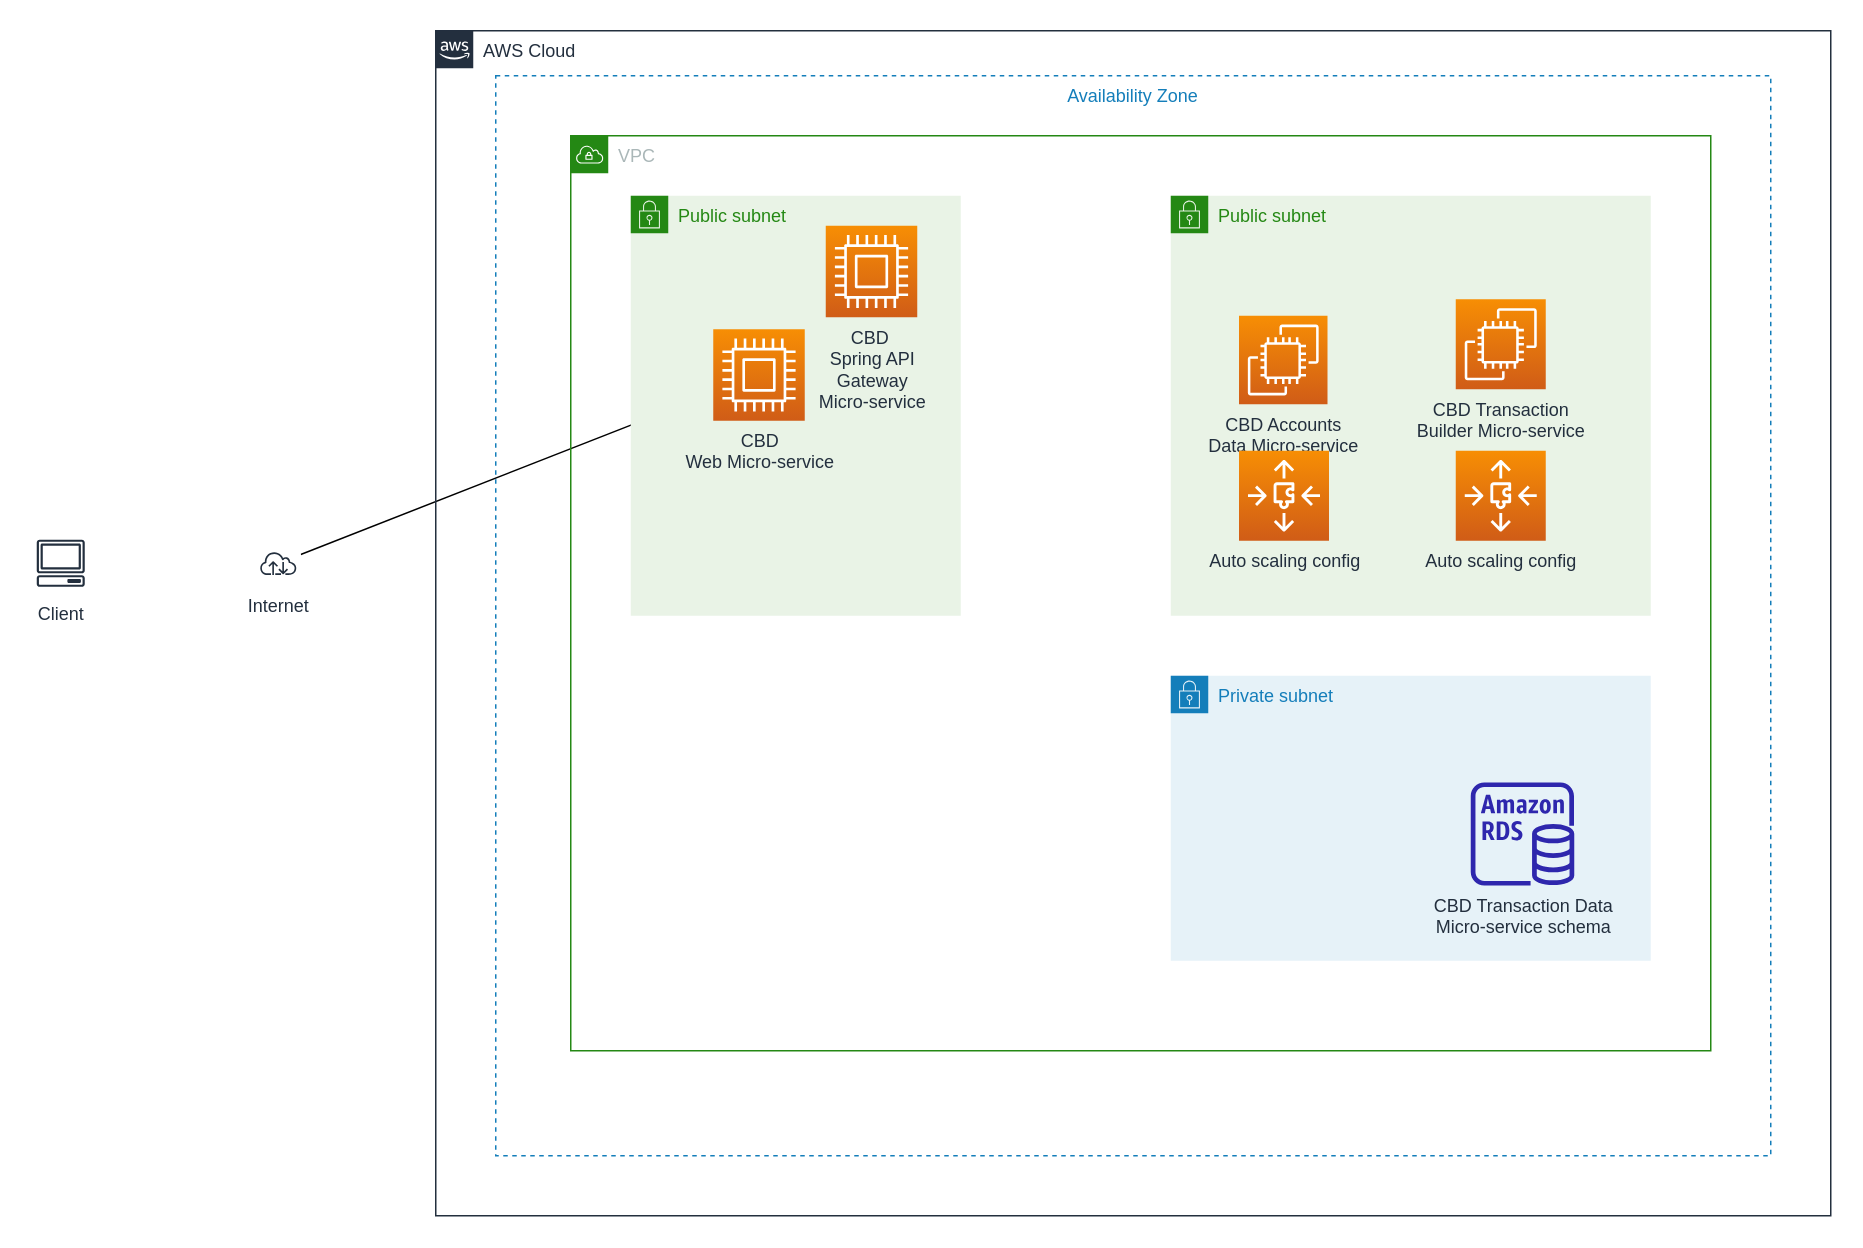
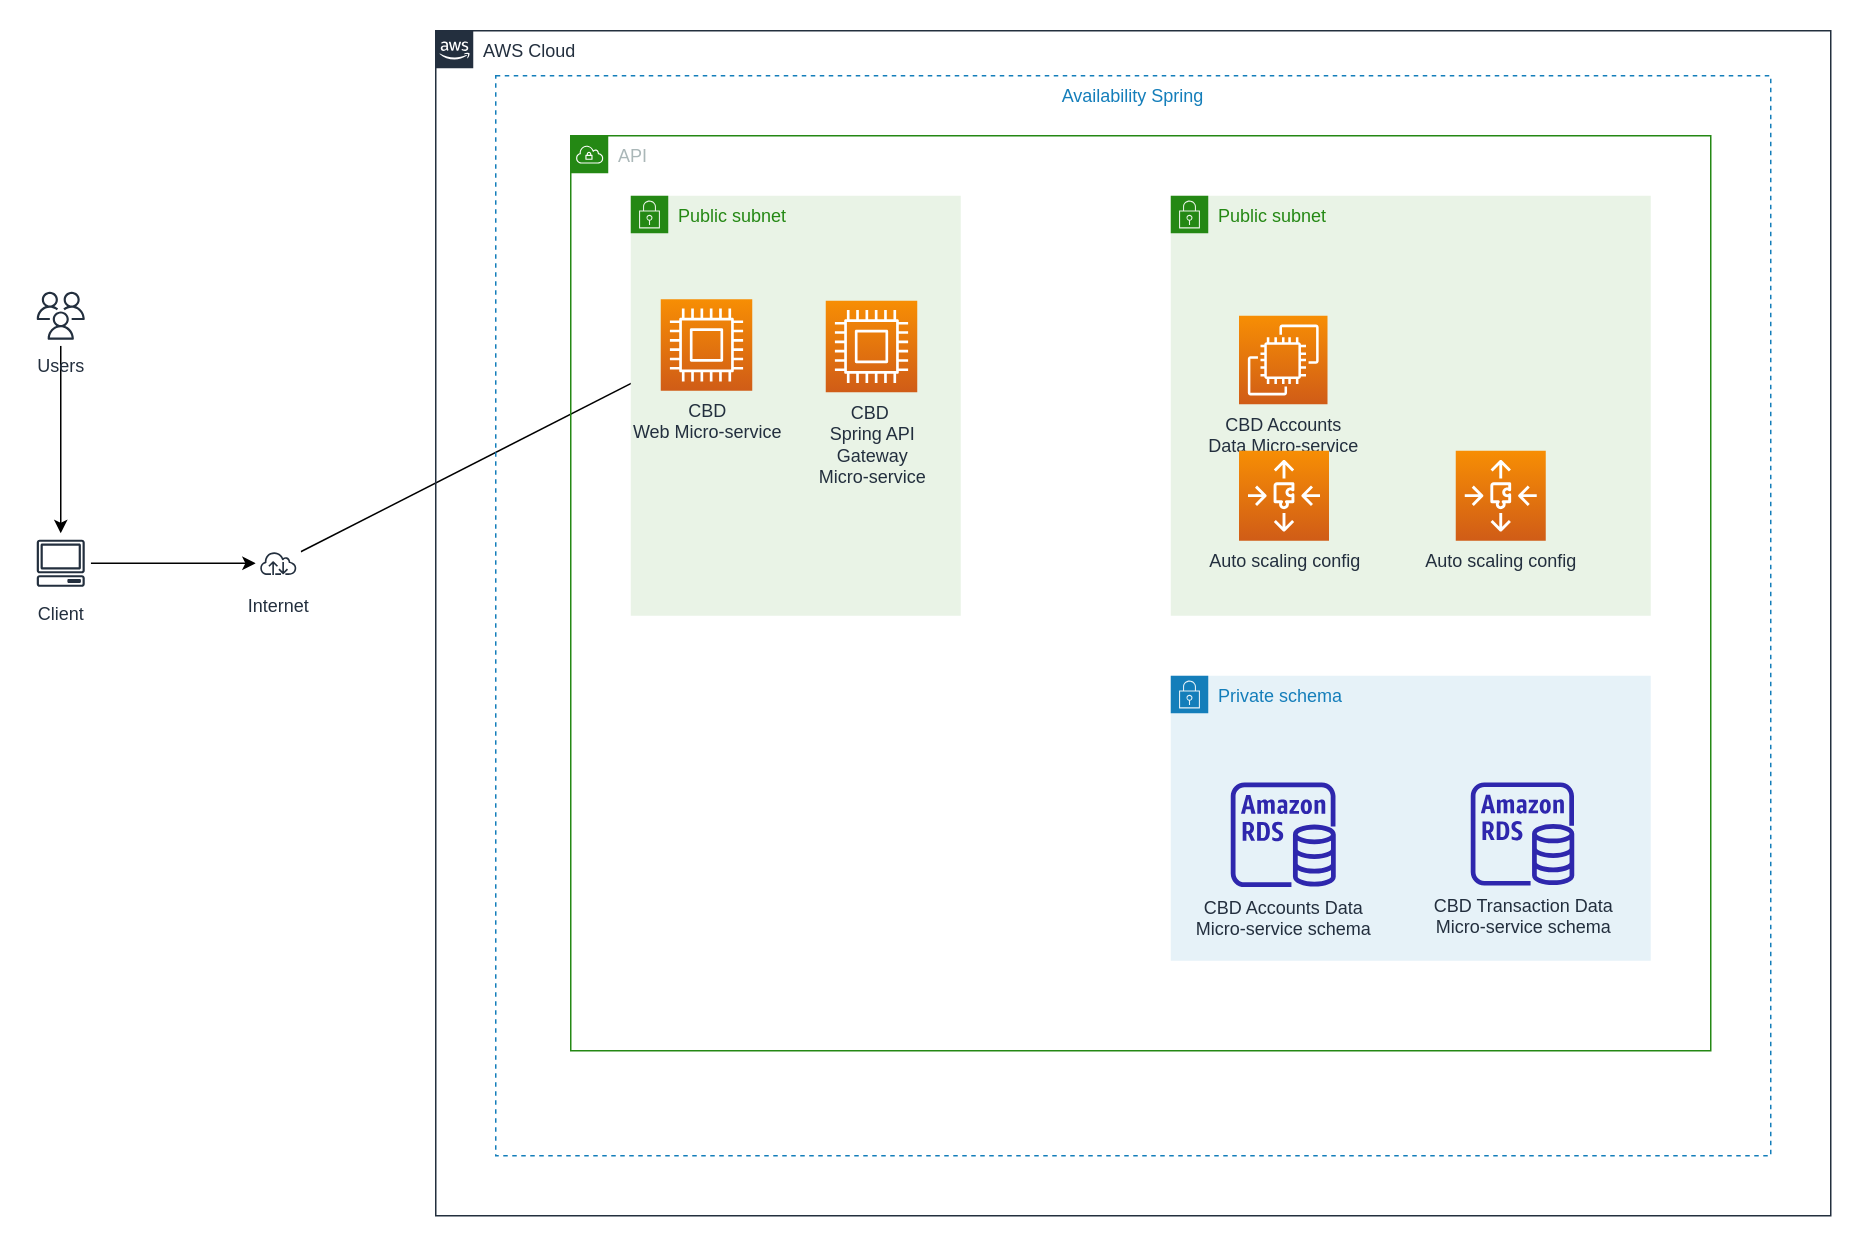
  <mxCell id="0" />
  <mxCell id="1" parent="0" />
+ <mxCell id="2" style="edgeStyle=orthogonalEdgeStyle;rounded=0;orthogonalLoop=1;jettySize=auto;html=1;" edge="1" parent="1" source="3" target="5"><mxGeometry relative="1" as="geometry" /></mxCell>
  <mxCell id="3" value="Client" style="sketch=0;outlineConnect=0;fontColor=#232F3E;gradientColor=none;strokeColor=#232F3E;fillColor=#ffffff;dashed=0;verticalLabelPosition=bottom;verticalAlign=top;align=center;html=1;fontSize=12;fontStyle=0;aspect=fixed;shape=mxgraph.aws4.resourceIcon;resIcon=mxgraph.aws4.client;" vertex="1" parent="1"><mxGeometry x="20" y="355" width="40" height="40" as="geometry" /></mxCell>
  <mxCell id="4" value="" style="edgeStyle=none;rounded=0;orthogonalLoop=1;jettySize=auto;html=1;" edge="1" parent="1" source="5" target="20"><mxGeometry relative="1" as="geometry"><mxPoint x="200" y="305" as="targetPoint" /></mxGeometry></mxCell>
  <mxCell id="5" value="Internet" style="sketch=0;outlineConnect=0;fontColor=#232F3E;gradientColor=none;strokeColor=#232F3E;fillColor=#ffffff;dashed=0;verticalLabelPosition=bottom;verticalAlign=top;align=center;html=1;fontSize=12;fontStyle=0;aspect=fixed;shape=mxgraph.aws4.resourceIcon;resIcon=mxgraph.aws4.internet;" vertex="1" parent="1"><mxGeometry x="170" y="360" width="30" height="30" as="geometry" /></mxCell>
+ <mxCell id="6" value="" style="edgeStyle=orthogonalEdgeStyle;rounded=0;orthogonalLoop=1;jettySize=auto;html=1;" edge="1" parent="1" source="7" target="3"><mxGeometry relative="1" as="geometry" /></mxCell>
+ <mxCell id="7" value="Users" style="sketch=0;outlineConnect=0;fontColor=#232F3E;gradientColor=none;strokeColor=#232F3E;fillColor=#ffffff;dashed=0;verticalLabelPosition=bottom;verticalAlign=top;align=center;html=1;fontSize=12;fontStyle=0;aspect=fixed;shape=mxgraph.aws4.resourceIcon;resIcon=mxgraph.aws4.users;" vertex="1" parent="1"><mxGeometry x="20" y="190" width="40" height="40" as="geometry" /></mxCell>
  <mxCell id="8" value="AWS Cloud" style="points=[[0,0],[0.25,0],[0.5,0],[0.75,0],[1,0],[1,0.25],[1,0.5],[1,0.75],[1,1],[0.75,1],[0.5,1],[0.25,1],[0,1],[0,0.75],[0,0.5],[0,0.25]];outlineConnect=0;gradientColor=none;html=1;whiteSpace=wrap;fontSize=12;fontStyle=0;container=1;pointerEvents=0;collapsible=0;recursiveResize=0;shape=mxgraph.aws4.group;grIcon=mxgraph.aws4.group_aws_cloud_alt;strokeColor=#232F3E;fillColor=none;verticalAlign=top;align=left;spacingLeft=30;fontColor=#232F3E;dashed=0;" vertex="1" parent="1"><mxGeometry x="290" y="20" width="930" height="790" as="geometry" /></mxCell>
  <mxCell id="9" value="Public subnet" style="points=[[0,0],[0.25,0],[0.5,0],[0.75,0],[1,0],[1,0.25],[1,0.5],[1,0.75],[1,1],[0.75,1],[0.5,1],[0.25,1],[0,1],[0,0.75],[0,0.5],[0,0.25]];outlineConnect=0;gradientColor=none;html=1;whiteSpace=wrap;fontSize=12;fontStyle=0;container=1;pointerEvents=0;collapsible=0;recursiveResize=0;shape=mxgraph.aws4.group;grIcon=mxgraph.aws4.group_security_group;grStroke=0;strokeColor=#248814;fillColor=#E9F3E6;verticalAlign=top;align=left;spacingLeft=30;fontColor=#248814;dashed=0;" vertex="1" parent="8"><mxGeometry x="490" y="110" width="320" height="280" as="geometry" /></mxCell>
- <mxCell id="10" value="VPC" style="points=[[0,0],[0.25,0],[0.5,0],[0.75,0],[1,0],[1,0.25],[1,0.5],[1,0.75],[1,1],[0.75,1],[0.5,1],[0.25,1],[0,1],[0,0.75],[0,0.5],[0,0.25]];outlineConnect=0;gradientColor=none;html=1;whiteSpace=wrap;fontSize=12;fontStyle=0;container=1;pointerEvents=0;collapsible=0;recursiveResize=0;shape=mxgraph.aws4.group;grIcon=mxgraph.aws4.group_vpc;strokeColor=#248814;fillColor=none;verticalAlign=top;align=left;spacingLeft=30;fontColor=#AAB7B8;dashed=0;" vertex="1" parent="8"><mxGeometry x="90" y="70" width="760" height="610" as="geometry" /></mxCell>
- <mxCell id="11" value="Availability Zone" style="fillColor=none;strokeColor=#147EBA;dashed=1;verticalAlign=top;fontStyle=0;fontColor=#147EBA;" vertex="1" parent="10"><mxGeometry x="-50" y="-40" width="850" height="720" as="geometry" /></mxCell>
- <mxCell id="12" value="Private subnet" style="points=[[0,0],[0.25,0],[0.5,0],[0.75,0],[1,0],[1,0.25],[1,0.5],[1,0.75],[1,1],[0.75,1],[0.5,1],[0.25,1],[0,1],[0,0.75],[0,0.5],[0,0.25]];outlineConnect=0;gradientColor=none;html=1;whiteSpace=wrap;fontSize=12;fontStyle=0;container=1;pointerEvents=0;collapsible=0;recursiveResize=0;shape=mxgraph.aws4.group;grIcon=mxgraph.aws4.group_security_group;grStroke=0;strokeColor=#147EBA;fillColor=#E6F2F8;verticalAlign=top;align=left;spacingLeft=30;fontColor=#147EBA;dashed=0;" vertex="1" parent="10"><mxGeometry x="400" y="360" width="320" height="190" as="geometry" /></mxCell>
+ <mxCell id="10" value="API" style="points=[[0,0],[0.25,0],[0.5,0],[0.75,0],[1,0],[1,0.25],[1,0.5],[1,0.75],[1,1],[0.75,1],[0.5,1],[0.25,1],[0,1],[0,0.75],[0,0.5],[0,0.25]];outlineConnect=0;gradientColor=none;html=1;whiteSpace=wrap;fontSize=12;fontStyle=0;container=1;pointerEvents=0;collapsible=0;recursiveResize=0;shape=mxgraph.aws4.group;grIcon=mxgraph.aws4.group_vpc;strokeColor=#248814;fillColor=none;verticalAlign=top;align=left;spacingLeft=30;fontColor=#AAB7B8;dashed=0;" vertex="1" parent="8"><mxGeometry x="90" y="70" width="760" height="610" as="geometry" /></mxCell>
+ <mxCell id="11" value="Availability Spring" style="fillColor=none;strokeColor=#147EBA;dashed=1;verticalAlign=top;fontStyle=0;fontColor=#147EBA;" vertex="1" parent="10"><mxGeometry x="-50" y="-40" width="850" height="720" as="geometry" /></mxCell>
+ <mxCell id="12" value="Private schema" style="points=[[0,0],[0.25,0],[0.5,0],[0.75,0],[1,0],[1,0.25],[1,0.5],[1,0.75],[1,1],[0.75,1],[0.5,1],[0.25,1],[0,1],[0,0.75],[0,0.5],[0,0.25]];outlineConnect=0;gradientColor=none;html=1;whiteSpace=wrap;fontSize=12;fontStyle=0;container=1;pointerEvents=0;collapsible=0;recursiveResize=0;shape=mxgraph.aws4.group;grIcon=mxgraph.aws4.group_security_group;grStroke=0;strokeColor=#147EBA;fillColor=#E6F2F8;verticalAlign=top;align=left;spacingLeft=30;fontColor=#147EBA;dashed=0;" vertex="1" parent="10"><mxGeometry x="400" y="360" width="320" height="190" as="geometry" /></mxCell>
  <mxCell id="13" value="CBD Accounts&lt;br&gt;Data Micro-service" style="sketch=0;points=[[0,0,0],[0.25,0,0],[0.5,0,0],[0.75,0,0],[1,0,0],[0,1,0],[0.25,1,0],[0.5,1,0],[0.75,1,0],[1,1,0],[0,0.25,0],[0,0.5,0],[0,0.75,0],[1,0.25,0],[1,0.5,0],[1,0.75,0]];outlineConnect=0;fontColor=#232F3E;gradientColor=#F78E04;gradientDirection=north;fillColor=#D05C17;strokeColor=#ffffff;dashed=0;verticalLabelPosition=bottom;verticalAlign=top;align=center;html=1;fontSize=12;fontStyle=0;aspect=fixed;shape=mxgraph.aws4.resourceIcon;resIcon=mxgraph.aws4.ec2;" vertex="1" parent="10"><mxGeometry x="445.5" y="120" width="59" height="59" as="geometry" /></mxCell>
+ <mxCell id="14" value="CBD Accounts Data&lt;br&gt;Micro-service schema" style="sketch=0;outlineConnect=0;fontColor=#232F3E;gradientColor=none;fillColor=#2E27AD;strokeColor=none;dashed=0;verticalLabelPosition=bottom;verticalAlign=top;align=center;html=1;fontSize=12;fontStyle=0;aspect=fixed;pointerEvents=1;shape=mxgraph.aws4.rds_instance;" vertex="1" parent="10"><mxGeometry x="440" y="431" width="70" height="70" as="geometry" /></mxCell>
  <mxCell id="15" value="CBD Transaction Data&lt;br&gt;Micro-service schema" style="sketch=0;outlineConnect=0;fontColor=#232F3E;gradientColor=none;fillColor=#2E27AD;strokeColor=none;dashed=0;verticalLabelPosition=bottom;verticalAlign=top;align=center;html=1;fontSize=12;fontStyle=0;aspect=fixed;pointerEvents=1;shape=mxgraph.aws4.rds_instance;" vertex="1" parent="10"><mxGeometry x="600" y="431" width="69" height="69" as="geometry" /></mxCell>
  <mxCell id="16" value="Auto scaling config" style="sketch=0;points=[[0,0,0],[0.25,0,0],[0.5,0,0],[0.75,0,0],[1,0,0],[0,1,0],[0.25,1,0],[0.5,1,0],[0.75,1,0],[1,1,0],[0,0.25,0],[0,0.5,0],[0,0.75,0],[1,0.25,0],[1,0.5,0],[1,0.75,0]];outlineConnect=0;fontColor=#232F3E;gradientColor=#F78E04;gradientDirection=north;fillColor=#D05C17;strokeColor=#ffffff;dashed=0;verticalLabelPosition=bottom;verticalAlign=top;align=center;html=1;fontSize=12;fontStyle=0;aspect=fixed;shape=mxgraph.aws4.resourceIcon;resIcon=mxgraph.aws4.auto_scaling3;" vertex="1" parent="10"><mxGeometry x="445.5" y="210" width="60" height="60" as="geometry" /></mxCell>
- <mxCell id="17" value="CBD Transaction&lt;br&gt;Builder Micro-service" style="sketch=0;points=[[0,0,0],[0.25,0,0],[0.5,0,0],[0.75,0,0],[1,0,0],[0,1,0],[0.25,1,0],[0.5,1,0],[0.75,1,0],[1,1,0],[0,0.25,0],[0,0.5,0],[0,0.75,0],[1,0.25,0],[1,0.5,0],[1,0.75,0]];outlineConnect=0;fontColor=#232F3E;gradientColor=#F78E04;gradientDirection=north;fillColor=#D05C17;strokeColor=#ffffff;dashed=0;verticalLabelPosition=bottom;verticalAlign=top;align=center;html=1;fontSize=12;fontStyle=0;aspect=fixed;shape=mxgraph.aws4.resourceIcon;resIcon=mxgraph.aws4.ec2;" vertex="1" parent="10"><mxGeometry x="590" y="109" width="60" height="60" as="geometry" /></mxCell>
  <mxCell id="18" value="Auto scaling config" style="sketch=0;points=[[0,0,0],[0.25,0,0],[0.5,0,0],[0.75,0,0],[1,0,0],[0,1,0],[0.25,1,0],[0.5,1,0],[0.75,1,0],[1,1,0],[0,0.25,0],[0,0.5,0],[0,0.75,0],[1,0.25,0],[1,0.5,0],[1,0.75,0]];outlineConnect=0;fontColor=#232F3E;gradientColor=#F78E04;gradientDirection=north;fillColor=#D05C17;strokeColor=#ffffff;dashed=0;verticalLabelPosition=bottom;verticalAlign=top;align=center;html=1;fontSize=12;fontStyle=0;aspect=fixed;shape=mxgraph.aws4.resourceIcon;resIcon=mxgraph.aws4.auto_scaling3;" vertex="1" parent="10"><mxGeometry x="590" y="210" width="60" height="60" as="geometry" /></mxCell>
  <mxCell id="19" value="Public subnet" style="points=[[0,0],[0.25,0],[0.5,0],[0.75,0],[1,0],[1,0.25],[1,0.5],[1,0.75],[1,1],[0.75,1],[0.5,1],[0.25,1],[0,1],[0,0.75],[0,0.5],[0,0.25]];outlineConnect=0;gradientColor=none;html=1;whiteSpace=wrap;fontSize=12;fontStyle=0;container=1;pointerEvents=0;collapsible=0;recursiveResize=0;shape=mxgraph.aws4.group;grIcon=mxgraph.aws4.group_security_group;grStroke=0;strokeColor=#248814;fillColor=#E9F3E6;verticalAlign=top;align=left;spacingLeft=30;fontColor=#248814;dashed=0;" vertex="1" parent="10"><mxGeometry x="40" y="40" width="220" height="280" as="geometry" /></mxCell>
- <mxCell id="20" value="CBD&lt;br&gt;Web Micro-service" style="sketch=0;points=[[0,0,0],[0.25,0,0],[0.5,0,0],[0.75,0,0],[1,0,0],[0,1,0],[0.25,1,0],[0.5,1,0],[0.75,1,0],[1,1,0],[0,0.25,0],[0,0.5,0],[0,0.75,0],[1,0.25,0],[1,0.5,0],[1,0.75,0]];outlineConnect=0;fontColor=#232F3E;gradientColor=#F78E04;gradientDirection=north;fillColor=#D05C17;strokeColor=#ffffff;dashed=0;verticalLabelPosition=bottom;verticalAlign=top;align=center;html=1;fontSize=12;fontStyle=0;aspect=fixed;shape=mxgraph.aws4.resourceIcon;resIcon=mxgraph.aws4.compute;" vertex="1" parent="19"><mxGeometry x="55" y="89" width="61" height="61" as="geometry" /></mxCell>
- <mxCell id="21" value="CBD&amp;nbsp;&lt;br&gt;Spring API&lt;br&gt;Gateway&lt;br&gt;Micro-service" style="sketch=0;points=[[0,0,0],[0.25,0,0],[0.5,0,0],[0.75,0,0],[1,0,0],[0,1,0],[0.25,1,0],[0.5,1,0],[0.75,1,0],[1,1,0],[0,0.25,0],[0,0.5,0],[0,0.75,0],[1,0.25,0],[1,0.5,0],[1,0.75,0]];outlineConnect=0;fontColor=#232F3E;gradientColor=#F78E04;gradientDirection=north;fillColor=#D05C17;strokeColor=#ffffff;dashed=0;verticalLabelPosition=bottom;verticalAlign=top;align=center;html=1;fontSize=12;fontStyle=0;aspect=fixed;shape=mxgraph.aws4.resourceIcon;resIcon=mxgraph.aws4.compute;" vertex="1" parent="10"><mxGeometry x="170" y="60" width="61" height="61" as="geometry" /></mxCell>
+ <mxCell id="20" value="CBD&lt;br&gt;Web Micro-service" style="sketch=0;points=[[0,0,0],[0.25,0,0],[0.5,0,0],[0.75,0,0],[1,0,0],[0,1,0],[0.25,1,0],[0.5,1,0],[0.75,1,0],[1,1,0],[0,0.25,0],[0,0.5,0],[0,0.75,0],[1,0.25,0],[1,0.5,0],[1,0.75,0]];outlineConnect=0;fontColor=#232F3E;gradientColor=#F78E04;gradientDirection=north;fillColor=#D05C17;strokeColor=#ffffff;dashed=0;verticalLabelPosition=bottom;verticalAlign=top;align=center;html=1;fontSize=12;fontStyle=0;aspect=fixed;shape=mxgraph.aws4.resourceIcon;resIcon=mxgraph.aws4.compute;" vertex="1" parent="19"><mxGeometry x="20" y="69" width="61" height="61" as="geometry" /></mxCell>
+ <mxCell id="21" value="CBD&amp;nbsp;&lt;br&gt;Spring API&lt;br&gt;Gateway&lt;br&gt;Micro-service" style="sketch=0;points=[[0,0,0],[0.25,0,0],[0.5,0,0],[0.75,0,0],[1,0,0],[0,1,0],[0.25,1,0],[0.5,1,0],[0.75,1,0],[1,1,0],[0,0.25,0],[0,0.5,0],[0,0.75,0],[1,0.25,0],[1,0.5,0],[1,0.75,0]];outlineConnect=0;fontColor=#232F3E;gradientColor=#F78E04;gradientDirection=north;fillColor=#D05C17;strokeColor=#ffffff;dashed=0;verticalLabelPosition=bottom;verticalAlign=top;align=center;html=1;fontSize=12;fontStyle=0;aspect=fixed;shape=mxgraph.aws4.resourceIcon;resIcon=mxgraph.aws4.compute;" vertex="1" parent="10"><mxGeometry x="170" y="110" width="61" height="61" as="geometry" /></mxCell>
  <mxCell id="22" style="edgeStyle=none;rounded=0;orthogonalLoop=1;jettySize=auto;html=1;exitX=0.5;exitY=1;exitDx=0;exitDy=0;" edge="1" parent="1" source="8" target="8"><mxGeometry relative="1" as="geometry" /></mxCell>
